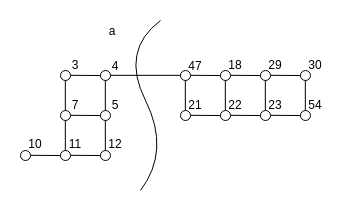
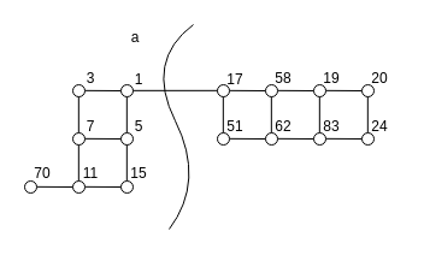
  <mxCell id="0" />
  <mxCell id="1" parent="0" />
  <mxCell id="2" value="" style="endArrow=none;html=1;rounded=0;" parent="1" edge="1"><mxGeometry width="50" height="50" relative="1" as="geometry"><mxPoint x="70" y="74.84" as="sourcePoint" /><mxPoint x="100" y="75" as="targetPoint" /></mxGeometry></mxCell>
  <mxCell id="3" value="" style="ellipse;whiteSpace=wrap;html=1;aspect=fixed;" parent="1" vertex="1"><mxGeometry x="60" y="70" width="10" height="10" as="geometry" /></mxCell>
  <mxCell id="4" value="" style="ellipse;whiteSpace=wrap;html=1;aspect=fixed;" parent="1" vertex="1"><mxGeometry x="100" y="70" width="10" height="10" as="geometry" /></mxCell>
  <mxCell id="5" value="3" style="text;html=1;strokeColor=none;fillColor=none;align=center;verticalAlign=middle;whiteSpace=wrap;rounded=0;" parent="1" vertex="1"><mxGeometry x="60" y="55" width="30" height="20" as="geometry" /></mxCell>
- <mxCell id="6" value="4" style="text;html=1;strokeColor=none;fillColor=none;align=center;verticalAlign=middle;whiteSpace=wrap;rounded=0;" parent="1" vertex="1"><mxGeometry x="100" y="56" width="30" height="20" as="geometry" /></mxCell>
+ <mxCell id="6" value="1" style="text;html=1;strokeColor=none;fillColor=none;align=center;verticalAlign=middle;whiteSpace=wrap;rounded=0;" parent="1" vertex="1"><mxGeometry x="100" y="56" width="30" height="20" as="geometry" /></mxCell>
  <mxCell id="7" value="" style="endArrow=none;html=1;rounded=0;" parent="1" edge="1"><mxGeometry width="50" height="50" relative="1" as="geometry"><mxPoint x="64.84" y="110" as="sourcePoint" /><mxPoint x="64.84" y="80" as="targetPoint" /></mxGeometry></mxCell>
  <mxCell id="8" value="" style="endArrow=none;html=1;rounded=0;" parent="1" edge="1"><mxGeometry width="50" height="50" relative="1" as="geometry"><mxPoint x="104.84" y="110" as="sourcePoint" /><mxPoint x="104.84" y="80" as="targetPoint" /></mxGeometry></mxCell>
  <mxCell id="9" value="" style="endArrow=none;html=1;rounded=0;" parent="1" edge="1"><mxGeometry width="50" height="50" relative="1" as="geometry"><mxPoint x="70" y="114.84" as="sourcePoint" /><mxPoint x="100" y="115" as="targetPoint" /></mxGeometry></mxCell>
  <mxCell id="10" value="" style="ellipse;whiteSpace=wrap;html=1;aspect=fixed;" parent="1" vertex="1"><mxGeometry x="60" y="110" width="10" height="10" as="geometry" /></mxCell>
  <mxCell id="11" value="" style="ellipse;whiteSpace=wrap;html=1;aspect=fixed;" parent="1" vertex="1"><mxGeometry x="100" y="110" width="10" height="10" as="geometry" /></mxCell>
  <mxCell id="12" value="7" style="text;html=1;strokeColor=none;fillColor=none;align=center;verticalAlign=middle;whiteSpace=wrap;rounded=0;" parent="1" vertex="1"><mxGeometry x="60" y="95" width="30" height="20" as="geometry" /></mxCell>
  <mxCell id="13" value="5" style="text;html=1;strokeColor=none;fillColor=none;align=center;verticalAlign=middle;whiteSpace=wrap;rounded=0;" parent="1" vertex="1"><mxGeometry x="100" y="95" width="30" height="20" as="geometry" /></mxCell>
  <mxCell id="14" value="" style="endArrow=none;html=1;rounded=0;" parent="1" edge="1"><mxGeometry width="50" height="50" relative="1" as="geometry"><mxPoint x="64.84" y="150" as="sourcePoint" /><mxPoint x="64.84" y="120" as="targetPoint" /></mxGeometry></mxCell>
  <mxCell id="15" value="" style="endArrow=none;html=1;rounded=0;" parent="1" edge="1"><mxGeometry width="50" height="50" relative="1" as="geometry"><mxPoint x="104.84" y="150" as="sourcePoint" /><mxPoint x="104.84" y="120" as="targetPoint" /></mxGeometry></mxCell>
  <mxCell id="16" value="" style="endArrow=none;html=1;rounded=0;" parent="1" edge="1"><mxGeometry width="50" height="50" relative="1" as="geometry"><mxPoint x="30" y="154.84" as="sourcePoint" /><mxPoint x="60" y="155" as="targetPoint" /></mxGeometry></mxCell>
  <mxCell id="17" value="" style="ellipse;whiteSpace=wrap;html=1;aspect=fixed;" parent="1" vertex="1"><mxGeometry x="20" y="150" width="10" height="10" as="geometry" /></mxCell>
  <mxCell id="18" value="" style="endArrow=none;html=1;rounded=0;" parent="1" edge="1"><mxGeometry width="50" height="50" relative="1" as="geometry"><mxPoint x="70" y="154.84" as="sourcePoint" /><mxPoint x="100" y="155" as="targetPoint" /></mxGeometry></mxCell>
  <mxCell id="19" value="" style="ellipse;whiteSpace=wrap;html=1;aspect=fixed;" parent="1" vertex="1"><mxGeometry x="60" y="150" width="10" height="10" as="geometry" /></mxCell>
  <mxCell id="20" value="" style="ellipse;whiteSpace=wrap;html=1;aspect=fixed;" parent="1" vertex="1"><mxGeometry x="100" y="150" width="10" height="10" as="geometry" /></mxCell>
- <mxCell id="21" value="10" style="text;html=1;strokeColor=none;fillColor=none;align=center;verticalAlign=middle;whiteSpace=wrap;rounded=0;" parent="1" vertex="1"><mxGeometry x="20" y="134" width="30" height="20" as="geometry" /></mxCell>
+ <mxCell id="21" value="70" style="text;html=1;strokeColor=none;fillColor=none;align=center;verticalAlign=middle;whiteSpace=wrap;rounded=0;" parent="1" vertex="1"><mxGeometry x="20" y="134" width="30" height="20" as="geometry" /></mxCell>
  <mxCell id="22" value="11" style="text;html=1;strokeColor=none;fillColor=none;align=center;verticalAlign=middle;whiteSpace=wrap;rounded=0;" parent="1" vertex="1"><mxGeometry x="60" y="134" width="30" height="20" as="geometry" /></mxCell>
- <mxCell id="23" value="12" style="text;html=1;strokeColor=none;fillColor=none;align=center;verticalAlign=middle;whiteSpace=wrap;rounded=0;" parent="1" vertex="1"><mxGeometry x="100" y="134" width="30" height="20" as="geometry" /></mxCell>
+ <mxCell id="23" value="15" style="text;html=1;strokeColor=none;fillColor=none;align=center;verticalAlign=middle;whiteSpace=wrap;rounded=0;" parent="1" vertex="1"><mxGeometry x="100" y="134" width="30" height="20" as="geometry" /></mxCell>
  <mxCell id="24" value="" style="endArrow=none;html=1;rounded=0;" parent="1" edge="1"><mxGeometry width="50" height="50" relative="1" as="geometry"><mxPoint x="190" y="74.84" as="sourcePoint" /><mxPoint x="220" y="75" as="targetPoint" /></mxGeometry></mxCell>
  <mxCell id="25" value="" style="ellipse;whiteSpace=wrap;html=1;aspect=fixed;" parent="1" vertex="1"><mxGeometry x="180" y="70" width="10" height="10" as="geometry" /></mxCell>
  <mxCell id="26" value="" style="endArrow=none;html=1;rounded=0;" parent="1" edge="1"><mxGeometry width="50" height="50" relative="1" as="geometry"><mxPoint x="230" y="74.84" as="sourcePoint" /><mxPoint x="260" y="75" as="targetPoint" /></mxGeometry></mxCell>
  <mxCell id="27" value="" style="ellipse;whiteSpace=wrap;html=1;aspect=fixed;" parent="1" vertex="1"><mxGeometry x="220" y="70" width="10" height="10" as="geometry" /></mxCell>
  <mxCell id="28" value="" style="endArrow=none;html=1;rounded=0;" parent="1" edge="1"><mxGeometry width="50" height="50" relative="1" as="geometry"><mxPoint x="270" y="74.84" as="sourcePoint" /><mxPoint x="300" y="75" as="targetPoint" /></mxGeometry></mxCell>
  <mxCell id="29" value="" style="ellipse;whiteSpace=wrap;html=1;aspect=fixed;" parent="1" vertex="1"><mxGeometry x="260" y="70" width="10" height="10" as="geometry" /></mxCell>
  <mxCell id="30" value="" style="ellipse;whiteSpace=wrap;html=1;aspect=fixed;" parent="1" vertex="1"><mxGeometry x="300" y="70" width="10" height="10" as="geometry" /></mxCell>
- <mxCell id="31" value="47" style="text;html=1;strokeColor=none;fillColor=none;align=center;verticalAlign=middle;whiteSpace=wrap;rounded=0;" parent="1" vertex="1"><mxGeometry x="180" y="56" width="30" height="20" as="geometry" /></mxCell>
- <mxCell id="32" value="18" style="text;html=1;strokeColor=none;fillColor=none;align=center;verticalAlign=middle;whiteSpace=wrap;rounded=0;" parent="1" vertex="1"><mxGeometry x="220" y="55" width="30" height="20" as="geometry" /></mxCell>
- <mxCell id="33" value="29" style="text;html=1;strokeColor=none;fillColor=none;align=center;verticalAlign=middle;whiteSpace=wrap;rounded=0;" parent="1" vertex="1"><mxGeometry x="260" y="55" width="30" height="20" as="geometry" /></mxCell>
- <mxCell id="34" value="30" style="text;html=1;strokeColor=none;fillColor=none;align=center;verticalAlign=middle;whiteSpace=wrap;rounded=0;" parent="1" vertex="1"><mxGeometry x="300" y="55" width="30" height="20" as="geometry" /></mxCell>
+ <mxCell id="31" value="17" style="text;html=1;strokeColor=none;fillColor=none;align=center;verticalAlign=middle;whiteSpace=wrap;rounded=0;" parent="1" vertex="1"><mxGeometry x="180" y="56" width="30" height="20" as="geometry" /></mxCell>
+ <mxCell id="32" value="58" style="text;html=1;strokeColor=none;fillColor=none;align=center;verticalAlign=middle;whiteSpace=wrap;rounded=0;" parent="1" vertex="1"><mxGeometry x="220" y="55" width="30" height="20" as="geometry" /></mxCell>
+ <mxCell id="33" value="19" style="text;html=1;strokeColor=none;fillColor=none;align=center;verticalAlign=middle;whiteSpace=wrap;rounded=0;" parent="1" vertex="1"><mxGeometry x="260" y="55" width="30" height="20" as="geometry" /></mxCell>
+ <mxCell id="34" value="20" style="text;html=1;strokeColor=none;fillColor=none;align=center;verticalAlign=middle;whiteSpace=wrap;rounded=0;" parent="1" vertex="1"><mxGeometry x="300" y="55" width="30" height="20" as="geometry" /></mxCell>
  <mxCell id="35" value="" style="endArrow=none;html=1;rounded=0;" parent="1" edge="1"><mxGeometry width="50" height="50" relative="1" as="geometry"><mxPoint x="184.84" y="110" as="sourcePoint" /><mxPoint x="184.84" y="80" as="targetPoint" /></mxGeometry></mxCell>
  <mxCell id="36" value="" style="endArrow=none;html=1;rounded=0;" parent="1" edge="1"><mxGeometry width="50" height="50" relative="1" as="geometry"><mxPoint x="224.84" y="110" as="sourcePoint" /><mxPoint x="224.84" y="80" as="targetPoint" /></mxGeometry></mxCell>
  <mxCell id="37" value="" style="endArrow=none;html=1;rounded=0;" parent="1" edge="1"><mxGeometry width="50" height="50" relative="1" as="geometry"><mxPoint x="264.84" y="110" as="sourcePoint" /><mxPoint x="264.84" y="80" as="targetPoint" /></mxGeometry></mxCell>
  <mxCell id="38" value="" style="endArrow=none;html=1;rounded=0;" parent="1" edge="1"><mxGeometry width="50" height="50" relative="1" as="geometry"><mxPoint x="304.84" y="110" as="sourcePoint" /><mxPoint x="304.84" y="80" as="targetPoint" /></mxGeometry></mxCell>
  <mxCell id="39" value="" style="endArrow=none;html=1;rounded=0;" parent="1" edge="1"><mxGeometry width="50" height="50" relative="1" as="geometry"><mxPoint x="190" y="114.84" as="sourcePoint" /><mxPoint x="220" y="115" as="targetPoint" /></mxGeometry></mxCell>
  <mxCell id="40" value="" style="ellipse;whiteSpace=wrap;html=1;aspect=fixed;" parent="1" vertex="1"><mxGeometry x="180" y="110" width="10" height="10" as="geometry" /></mxCell>
  <mxCell id="41" value="" style="endArrow=none;html=1;rounded=0;" parent="1" edge="1"><mxGeometry width="50" height="50" relative="1" as="geometry"><mxPoint x="230" y="114.84" as="sourcePoint" /><mxPoint x="260" y="115" as="targetPoint" /></mxGeometry></mxCell>
  <mxCell id="42" value="" style="ellipse;whiteSpace=wrap;html=1;aspect=fixed;" parent="1" vertex="1"><mxGeometry x="220" y="110" width="10" height="10" as="geometry" /></mxCell>
  <mxCell id="43" value="" style="endArrow=none;html=1;rounded=0;" parent="1" edge="1"><mxGeometry width="50" height="50" relative="1" as="geometry"><mxPoint x="270" y="114.84" as="sourcePoint" /><mxPoint x="300" y="115" as="targetPoint" /></mxGeometry></mxCell>
  <mxCell id="44" value="" style="ellipse;whiteSpace=wrap;html=1;aspect=fixed;" parent="1" vertex="1"><mxGeometry x="260" y="110" width="10" height="10" as="geometry" /></mxCell>
  <mxCell id="45" value="" style="ellipse;whiteSpace=wrap;html=1;aspect=fixed;" parent="1" vertex="1"><mxGeometry x="300" y="110" width="10" height="10" as="geometry" /></mxCell>
- <mxCell id="46" value="21" style="text;html=1;strokeColor=none;fillColor=none;align=center;verticalAlign=middle;whiteSpace=wrap;rounded=0;" parent="1" vertex="1"><mxGeometry x="180" y="95" width="30" height="20" as="geometry" /></mxCell>
- <mxCell id="47" value="22" style="text;html=1;strokeColor=none;fillColor=none;align=center;verticalAlign=middle;whiteSpace=wrap;rounded=0;" parent="1" vertex="1"><mxGeometry x="220" y="95" width="30" height="20" as="geometry" /></mxCell>
- <mxCell id="48" value="23" style="text;html=1;strokeColor=none;fillColor=none;align=center;verticalAlign=middle;whiteSpace=wrap;rounded=0;" parent="1" vertex="1"><mxGeometry x="260" y="95" width="30" height="20" as="geometry" /></mxCell>
- <mxCell id="49" value="54" style="text;html=1;strokeColor=none;fillColor=none;align=center;verticalAlign=middle;whiteSpace=wrap;rounded=0;" parent="1" vertex="1"><mxGeometry x="300" y="95" width="30" height="20" as="geometry" /></mxCell>
+ <mxCell id="46" value="51" style="text;html=1;strokeColor=none;fillColor=none;align=center;verticalAlign=middle;whiteSpace=wrap;rounded=0;" parent="1" vertex="1"><mxGeometry x="180" y="95" width="30" height="20" as="geometry" /></mxCell>
+ <mxCell id="47" value="62" style="text;html=1;strokeColor=none;fillColor=none;align=center;verticalAlign=middle;whiteSpace=wrap;rounded=0;" parent="1" vertex="1"><mxGeometry x="220" y="95" width="30" height="20" as="geometry" /></mxCell>
+ <mxCell id="48" value="83" style="text;html=1;strokeColor=none;fillColor=none;align=center;verticalAlign=middle;whiteSpace=wrap;rounded=0;" parent="1" vertex="1"><mxGeometry x="260" y="95" width="30" height="20" as="geometry" /></mxCell>
+ <mxCell id="49" value="24" style="text;html=1;strokeColor=none;fillColor=none;align=center;verticalAlign=middle;whiteSpace=wrap;rounded=0;" parent="1" vertex="1"><mxGeometry x="300" y="95" width="30" height="20" as="geometry" /></mxCell>
  <mxCell id="50" value="" style="endArrow=none;html=1;rounded=0;" parent="1" edge="1"><mxGeometry width="50" height="50" relative="1" as="geometry"><mxPoint x="110" y="74.84" as="sourcePoint" /><mxPoint x="180" y="74.84" as="targetPoint" /></mxGeometry></mxCell>
  <mxCell id="51" value="a" style="text;html=1;strokeColor=none;fillColor=none;align=center;verticalAlign=middle;whiteSpace=wrap;rounded=0;" parent="1" vertex="1"><mxGeometry x="97" y="21" width="30" height="20" as="geometry" /></mxCell>
  <mxCell id="52" value="" style="curved=1;endArrow=none;html=1;rounded=0;endFill=0;" edge="1" parent="1"><mxGeometry width="50" height="50" relative="1" as="geometry"><mxPoint x="140" y="190" as="sourcePoint" /><mxPoint x="160" y="20" as="targetPoint" /><Array as="points"><mxPoint x="170" y="150" /><mxPoint x="120" y="50" /></Array></mxGeometry></mxCell>
